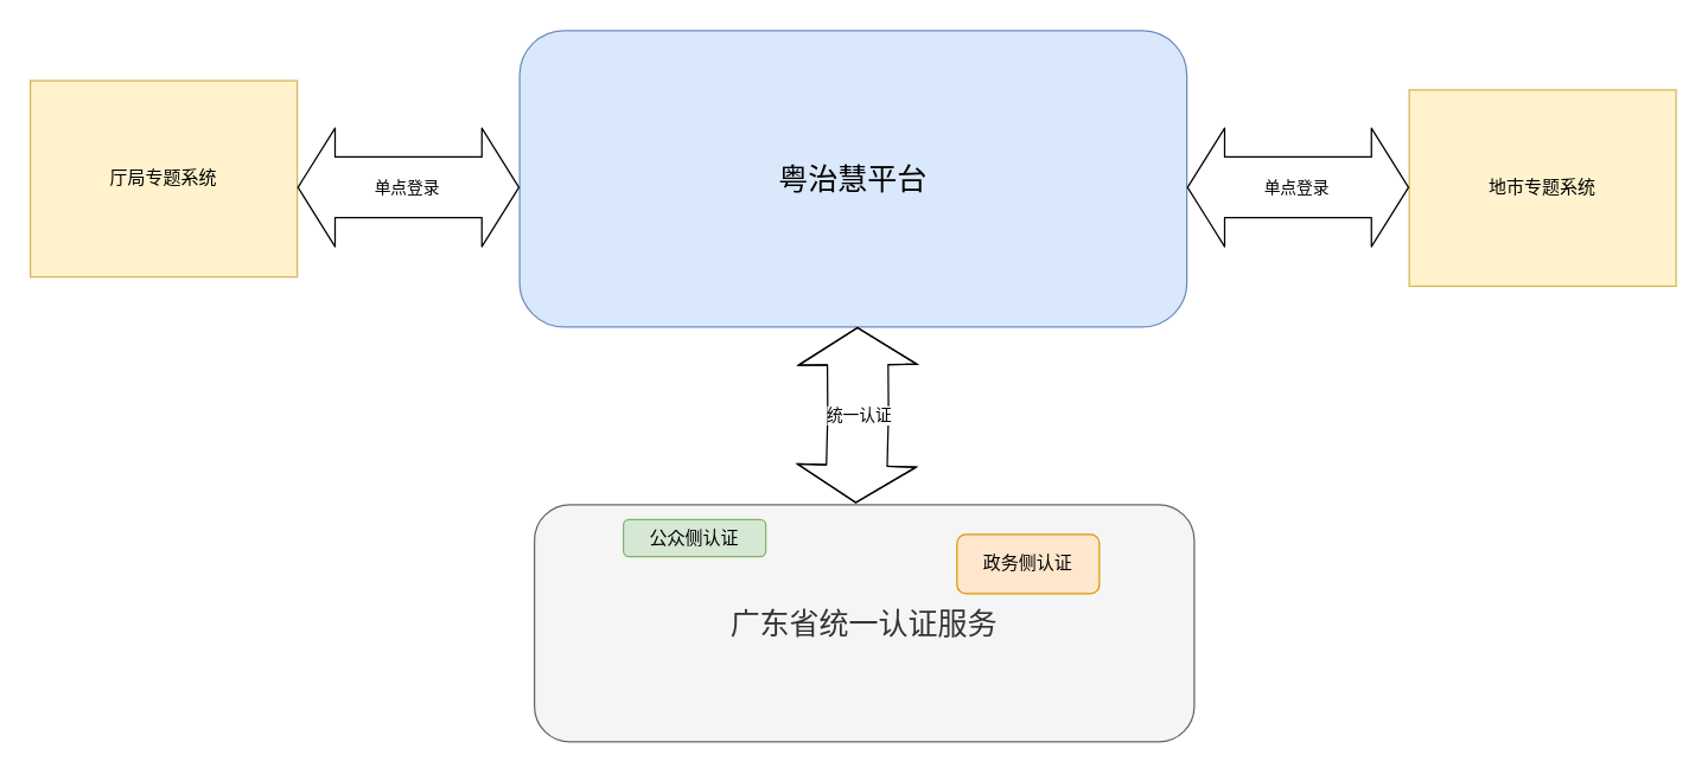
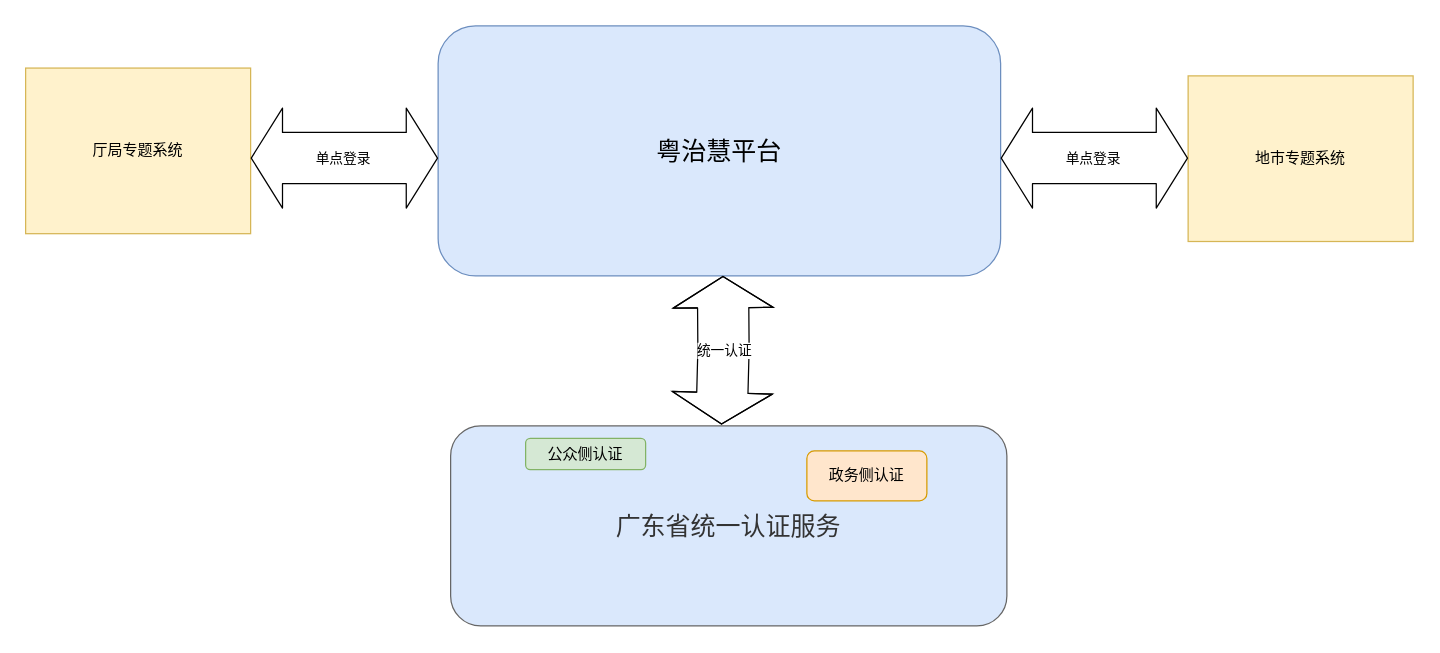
  <mxCell id="0" />
  <mxCell id="1" parent="0" />
  <mxCell id="2" value="&lt;font style=&quot;font-size: 20px&quot;&gt;粤治慧平台&lt;/font&gt;" style="rounded=1;whiteSpace=wrap;html=1;fillColor=#dae8fc;strokeColor=#6c8ebf;" parent="1" vertex="1"><mxGeometry x="350" y="20" width="450" height="200" as="geometry" /></mxCell>
- <mxCell id="3" value="&lt;font style=&quot;font-size: 20px&quot;&gt;广东省统一认证服务&lt;/font&gt;" style="rounded=1;whiteSpace=wrap;html=1;fillColor=#f5f5f5;strokeColor=#666666;fontColor=#333333;" parent="1" vertex="1"><mxGeometry x="360" y="340" width="445" height="160" as="geometry" /></mxCell>
+ <mxCell id="3" value="&lt;font style=&quot;font-size: 20px&quot;&gt;广东省统一认证服务&lt;/font&gt;" style="rounded=1;whiteSpace=wrap;html=1;fillColor=#dae8fc;strokeColor=#666666;fontColor=#333333;" parent="1" vertex="1"><mxGeometry x="360" y="340" width="445" height="160" as="geometry" /></mxCell>
  <mxCell id="4" value="厅局专题系统" style="rounded=0;whiteSpace=wrap;html=1;fillColor=#fff2cc;strokeColor=#d6b656;" parent="1" vertex="1"><mxGeometry x="20" y="53.75" width="180" height="132.5" as="geometry" /></mxCell>
  <mxCell id="5" value="" style="shape=flexArrow;endArrow=classic;startArrow=classic;html=1;startWidth=38;startSize=8;width=41;endWidth=38;endSize=8;" parent="1" edge="1"><mxGeometry width="100" height="100" relative="1" as="geometry"><mxPoint x="350" y="125.75" as="sourcePoint" /><mxPoint x="200" y="125.75" as="targetPoint" /></mxGeometry></mxCell>
  <mxCell id="6" value="单点登录" style="edgeLabel;html=1;align=center;verticalAlign=middle;resizable=0;points=[];" parent="5" vertex="1" connectable="0"><mxGeometry x="-0.091" y="-10" relative="1" as="geometry"><mxPoint x="-9" y="10" as="offset" /></mxGeometry></mxCell>
  <mxCell id="7" value="" style="shape=flexArrow;endArrow=classic;startArrow=classic;html=1;startWidth=38;startSize=8;width=41;endWidth=38;endSize=8;exitX=0.486;exitY=-0.014;exitDx=0;exitDy=0;exitPerimeter=0;" parent="1" edge="1"><mxGeometry width="100" height="100" relative="1" as="geometry"><mxPoint x="576.71" y="339.02" as="sourcePoint" /><mxPoint x="577.87" y="220" as="targetPoint" /><Array as="points"><mxPoint x="578.29" y="279.02" /></Array></mxGeometry></mxCell>
  <mxCell id="8" value="统一认证" style="edgeLabel;html=1;align=center;verticalAlign=middle;resizable=0;points=[];" parent="7" vertex="1" connectable="0"><mxGeometry x="0.09" y="14" relative="1" as="geometry"><mxPoint x="14" y="5" as="offset" /></mxGeometry></mxCell>
  <mxCell id="9" value="公众侧认证" style="rounded=1;whiteSpace=wrap;html=1;fillColor=#d5e8d4;strokeColor=#82b366;" vertex="1" parent="1"><mxGeometry x="420" y="350" width="96" height="25" as="geometry" /></mxCell>
  <mxCell id="10" value="政务侧认证" style="rounded=1;whiteSpace=wrap;html=1;fillColor=#ffe6cc;strokeColor=#d79b00;" vertex="1" parent="1"><mxGeometry x="645" y="360" width="96" height="40" as="geometry" /></mxCell>
  <mxCell id="11" value="地市专题系统" style="rounded=0;whiteSpace=wrap;html=1;fillColor=#fff2cc;strokeColor=#d6b656;" vertex="1" parent="1"><mxGeometry x="950" y="60" width="180" height="132.5" as="geometry" /></mxCell>
  <mxCell id="12" value="" style="shape=flexArrow;endArrow=classic;startArrow=classic;html=1;startWidth=38;startSize=8;width=41;endWidth=38;endSize=8;" edge="1" parent="1"><mxGeometry width="100" height="100" relative="1" as="geometry"><mxPoint x="950" y="125.75" as="sourcePoint" /><mxPoint x="800" y="125.75" as="targetPoint" /></mxGeometry></mxCell>
  <mxCell id="13" value="单点登录" style="edgeLabel;html=1;align=center;verticalAlign=middle;resizable=0;points=[];" vertex="1" connectable="0" parent="12"><mxGeometry x="-0.091" y="-10" relative="1" as="geometry"><mxPoint x="-9" y="10" as="offset" /></mxGeometry></mxCell>
